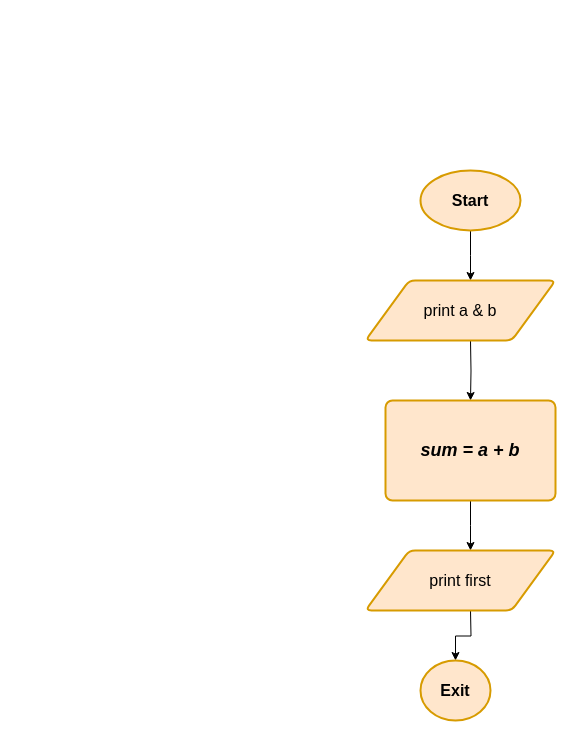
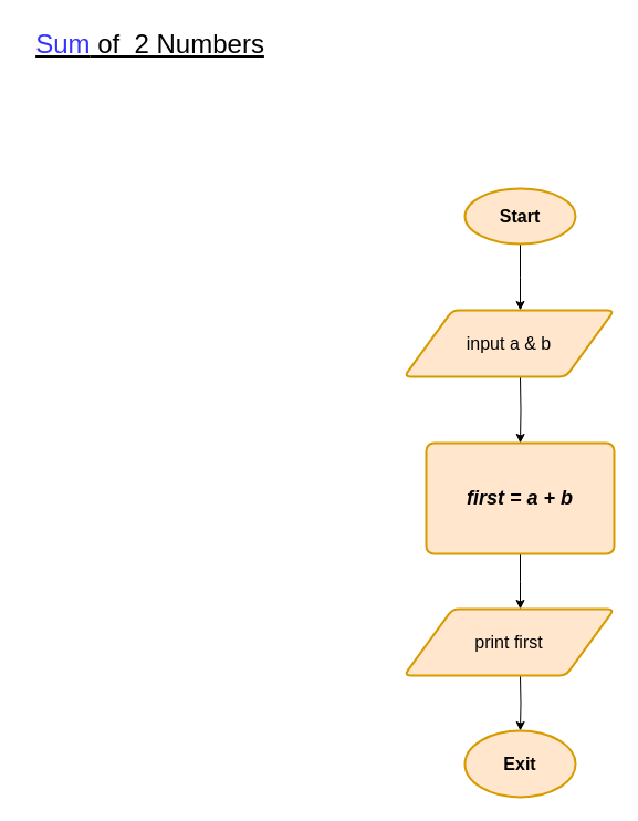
  <mxCell id="0" />
  <mxCell id="1" parent="0" />
  <mxCell id="2" style="edgeStyle=orthogonalEdgeStyle;rounded=0;orthogonalLoop=1;jettySize=auto;html=1;" edge="1" parent="1" source="3"><mxGeometry relative="1" as="geometry"><mxPoint x="470" y="280" as="targetPoint" /></mxGeometry></mxCell>
- <mxCell id="3" value="Start" style="strokeWidth=2;html=1;shape=mxgraph.flowchart.start_1;whiteSpace=wrap;fillColor=#ffe6cc;strokeColor=#d79b00;fontStyle=1;fontSize=16;" vertex="1" parent="1"><mxGeometry x="420" y="170" width="100" height="60" as="geometry" /></mxCell>
+ <mxCell id="3" value="Start" style="strokeWidth=2;html=1;shape=mxgraph.flowchart.start_1;whiteSpace=wrap;fillColor=#ffe6cc;strokeColor=#d79b00;fontStyle=1;fontSize=16;" vertex="1" parent="1"><mxGeometry x="420" y="170" width="100" height="50" as="geometry" /></mxCell>
  <mxCell id="4" style="edgeStyle=orthogonalEdgeStyle;rounded=0;orthogonalLoop=1;jettySize=auto;html=1;entryX=0.5;entryY=0;entryDx=0;entryDy=0;" edge="1" parent="1" target="7"><mxGeometry relative="1" as="geometry"><mxPoint x="470" y="340" as="sourcePoint" /></mxGeometry></mxCell>
- <mxCell id="5" value="print a &amp;amp; b" style="shape=parallelogram;html=1;strokeWidth=2;perimeter=parallelogramPerimeter;whiteSpace=wrap;rounded=1;arcSize=12;size=0.23;fillColor=#ffe6cc;strokeColor=#d79b00;fontStyle=0;fontSize=16;" vertex="1" parent="1"><mxGeometry x="365" y="280" width="190" height="60" as="geometry" /></mxCell>
+ <mxCell id="5" value="input a &amp;amp; b" style="shape=parallelogram;html=1;strokeWidth=2;perimeter=parallelogramPerimeter;whiteSpace=wrap;rounded=1;arcSize=12;size=0.23;fillColor=#ffe6cc;strokeColor=#d79b00;fontStyle=0;fontSize=16;" vertex="1" parent="1"><mxGeometry x="365" y="280" width="190" height="60" as="geometry" /></mxCell>
  <mxCell id="6" style="edgeStyle=orthogonalEdgeStyle;rounded=0;orthogonalLoop=1;jettySize=auto;html=1;entryX=0.5;entryY=0;entryDx=0;entryDy=0;" edge="1" parent="1" source="7"><mxGeometry relative="1" as="geometry"><mxPoint x="470" y="550" as="targetPoint" /></mxGeometry></mxCell>
- <mxCell id="7" value="sum = a + b" style="rounded=1;whiteSpace=wrap;html=1;absoluteArcSize=1;arcSize=14;strokeWidth=2;fillColor=#ffe6cc;strokeColor=#d79b00;fontStyle=3;fontSize=18;" vertex="1" parent="1"><mxGeometry x="385" y="400" width="170" height="100" as="geometry" /></mxCell>
+ <mxCell id="7" value="first = a + b" style="rounded=1;whiteSpace=wrap;html=1;absoluteArcSize=1;arcSize=14;strokeWidth=2;fillColor=#ffe6cc;strokeColor=#d79b00;fontStyle=3;fontSize=18;" vertex="1" parent="1"><mxGeometry x="385" y="400" width="170" height="100" as="geometry" /></mxCell>
  <mxCell id="8" style="edgeStyle=orthogonalEdgeStyle;rounded=0;orthogonalLoop=1;jettySize=auto;html=1;" edge="1" parent="1" target="10"><mxGeometry relative="1" as="geometry"><mxPoint x="470" y="610" as="sourcePoint" /></mxGeometry></mxCell>
  <mxCell id="9" value="print first" style="shape=parallelogram;html=1;strokeWidth=2;perimeter=parallelogramPerimeter;whiteSpace=wrap;rounded=1;arcSize=12;size=0.23;fillColor=#ffe6cc;strokeColor=#d79b00;fontSize=16;" vertex="1" parent="1"><mxGeometry x="365" y="550" width="190" height="60" as="geometry" /></mxCell>
- <mxCell id="10" value="Exit" style="strokeWidth=2;html=1;shape=mxgraph.flowchart.start_1;whiteSpace=wrap;fillColor=#ffe6cc;strokeColor=#d79b00;fontStyle=1;fontSize=16;" vertex="1" parent="1"><mxGeometry x="420" y="660" width="70" height="60" as="geometry" /></mxCell>
+ <mxCell id="10" value="Exit" style="strokeWidth=2;html=1;shape=mxgraph.flowchart.start_1;whiteSpace=wrap;fillColor=#ffe6cc;strokeColor=#d79b00;fontStyle=1;fontSize=16;" vertex="1" parent="1"><mxGeometry x="420" y="660" width="100" height="60" as="geometry" /></mxCell>
+ <mxCell id="11" value="&lt;font style=&quot;color: rgb(51, 51, 255);&quot;&gt;Sum&lt;/font&gt; of&amp;nbsp; 2 Numbers" style="text;html=1;align=center;verticalAlign=middle;resizable=0;points=[];autosize=1;strokeColor=none;fillColor=none;fontStyle=4;fontSize=24;" vertex="1" parent="1"><mxGeometry x="20" y="20" width="230" height="40" as="geometry" /></mxCell>
